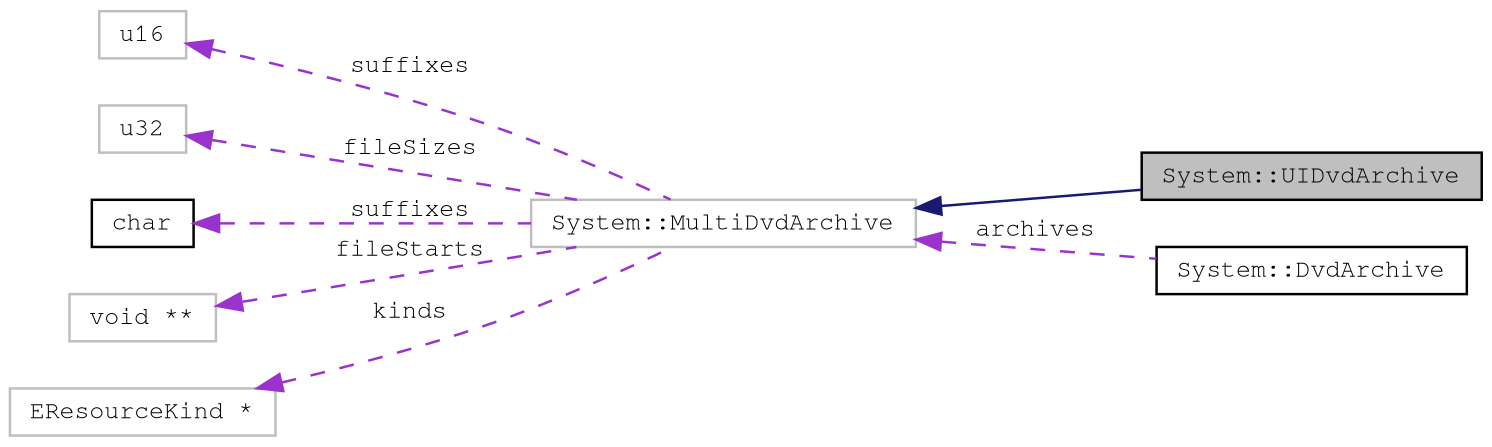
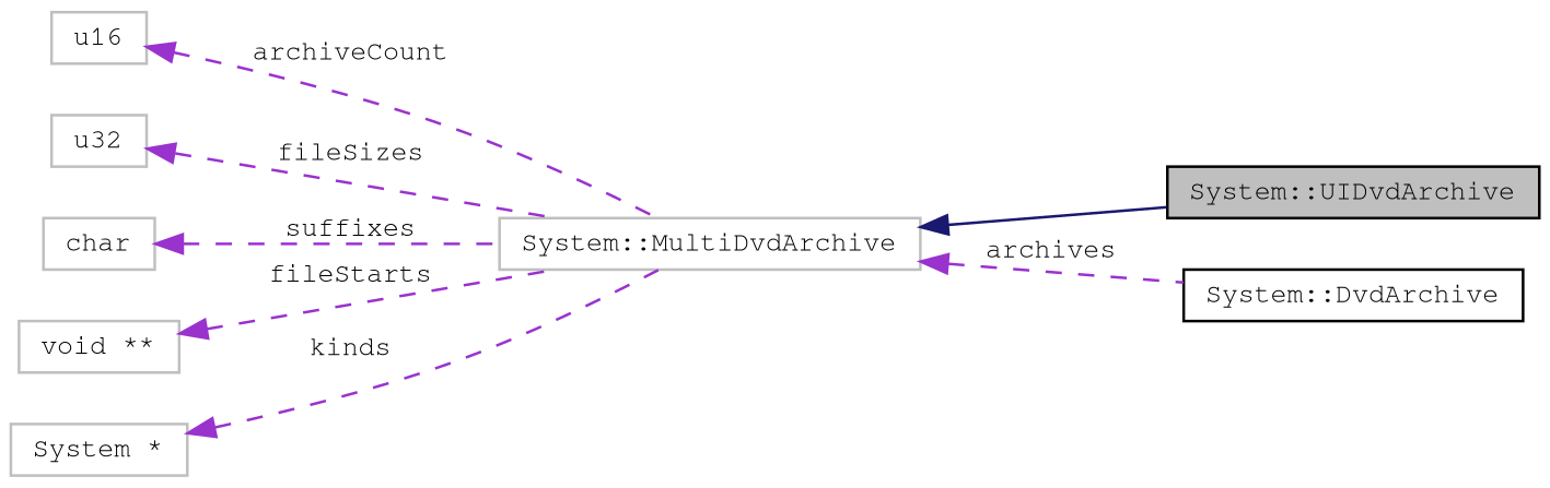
  digraph {
    rankdir=LR
    node [color=grey75 fillcolor=white fontname=FreeMono fontsize=10 shape=record style=filled]
    edge [color=darkorchid3 dir=back fontname=FreeMono fontsize=10 labelfontname=FreeMono labelfontsize=10 style=dashed]
    n1 [color=black fillcolor=grey75 fontcolor=black height=0.2 label="System::UIDvdArchive" width=0.4]
    n2 [height=0.2 label="System::MultiDvdArchive" width=0.4]
    n3 [color=black height=0.2 label="System::DvdArchive" width=0.4]
    n4 [height=0.2 label=u16 width=0.4]
    n5 [height=0.2 label=u32 width=0.4]
-   n6 [color=black height=0.2 label=char width=0.4]
+   n6 [height=0.2 label=char width=0.4]
    n7 [height=0.2 label="void **" width=0.4]
-   n8 [height=0.2 label="EResourceKind *" width=0.4]
+   n8 [height=0.2 label="System *" width=0.4]
    n2 -> n1 [color=midnightblue style=solid]
    n2 -> n3 [label=" archives"]
-   n4 -> n2 [label=" suffixes"]
+   n4 -> n2 [label=" archiveCount"]
    n5 -> n2 [label=" fileSizes"]
    n6 -> n2 [label=" suffixes"]
    n7 -> n2 [label=" fileStarts"]
    n8 -> n2 [label=" kinds"]
  }
